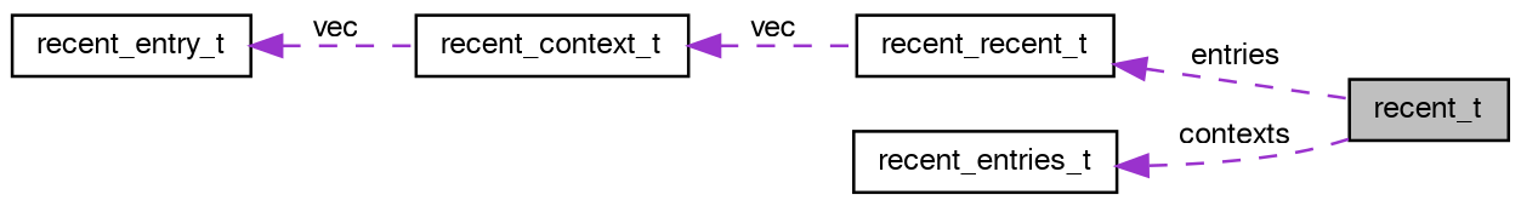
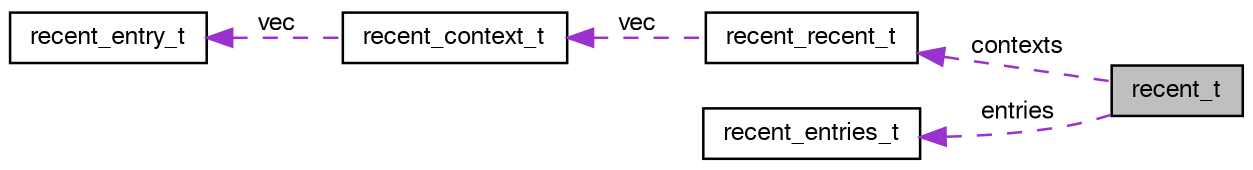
  digraph {
    rankdir=LR
    node [color=black fillcolor=white fontname=FreeSans fontsize=10 shape=record style=filled]
    edge [color=darkorchid3 dir=back fontname=FreeSans fontsize=10 labelfontname=FreeSans labelfontsize=10 style=dashed]
    n1 [fillcolor=grey75 fontcolor=black height=0.2 label=recent_t width=0.4]
    n2 [height=0.2 label=recent_recent_t width=0.4]
    n3 [height=0.2 label=recent_context_t width=0.4]
    n4 [height=0.2 label=recent_entries_t width=0.4]
    n5 [height=0.2 label=recent_entry_t width=0.4]
-   n2 -> n1 [label=" entries"]
+   n2 -> n1 [label=" contexts"]
    n3 -> n2 [label=" vec"]
-   n4 -> n1 [label=" contexts"]
+   n4 -> n1 [label=" entries"]
    n5 -> n3 [label=" vec"]
  }
